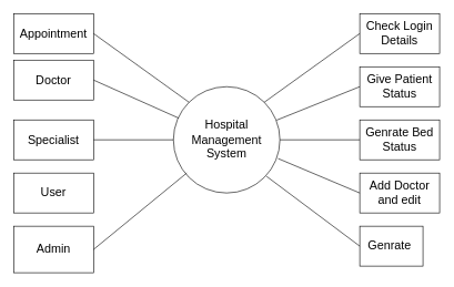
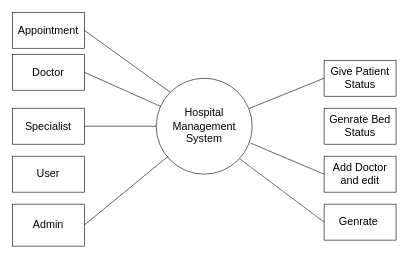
  <mxCell id="0" />
  <mxCell id="1" parent="0" />
  <mxCell id="2" value="&lt;font style=&quot;font-size: 18px;&quot;&gt;Hospital Management System&lt;/font&gt;" style="ellipse;whiteSpace=wrap;html=1;aspect=fixed;" vertex="1" parent="1"><mxGeometry x="260" y="130" width="160" height="160" as="geometry" /></mxCell>
  <mxCell id="3" value="Appointment" style="rounded=0;whiteSpace=wrap;html=1;fontSize=18;" vertex="1" parent="1"><mxGeometry x="20" y="20" width="120" height="60" as="geometry" /></mxCell>
  <mxCell id="4" value="Doctor" style="rounded=0;whiteSpace=wrap;html=1;fontSize=18;" vertex="1" parent="1"><mxGeometry x="20" y="90" width="120" height="60" as="geometry" /></mxCell>
  <mxCell id="5" value="Specialist" style="rounded=0;whiteSpace=wrap;html=1;fontSize=18;" vertex="1" parent="1"><mxGeometry x="20" y="180" width="120" height="60" as="geometry" /></mxCell>
  <mxCell id="6" value="User" style="rounded=0;whiteSpace=wrap;html=1;fontSize=18;" vertex="1" parent="1"><mxGeometry x="20" y="260" width="120" height="60" as="geometry" /></mxCell>
- <mxCell id="7" value="Check Login&lt;br&gt;Details" style="rounded=0;whiteSpace=wrap;html=1;fontSize=18;" vertex="1" parent="1"><mxGeometry x="540" y="20" width="120" height="60" as="geometry" /></mxCell>
  <mxCell id="8" value="Give Patient&lt;br&gt;Status" style="rounded=0;whiteSpace=wrap;html=1;fontSize=18;" vertex="1" parent="1"><mxGeometry x="540" y="100" width="120" height="60" as="geometry" /></mxCell>
  <mxCell id="9" value="Genrate Bed&lt;br&gt;Status" style="rounded=0;whiteSpace=wrap;html=1;fontSize=18;" vertex="1" parent="1"><mxGeometry x="540" y="180" width="120" height="60" as="geometry" /></mxCell>
  <mxCell id="10" value="Add Doctor and edit" style="rounded=0;whiteSpace=wrap;html=1;fontSize=18;" vertex="1" parent="1"><mxGeometry x="540" y="260" width="120" height="60" as="geometry" /></mxCell>
  <mxCell id="11" value="Admin" style="rounded=0;whiteSpace=wrap;html=1;fontSize=18;" vertex="1" parent="1"><mxGeometry x="20" y="340" width="120" height="70" as="geometry" /></mxCell>
- <mxCell id="12" value="Genrate&amp;nbsp;" style="rounded=0;whiteSpace=wrap;html=1;fontSize=18;" vertex="1" parent="1"><mxGeometry x="540" y="340" width="95" height="60" as="geometry" /></mxCell>
+ <mxCell id="12" value="Genrate&amp;nbsp;" style="rounded=0;whiteSpace=wrap;html=1;fontSize=18;" vertex="1" parent="1"><mxGeometry x="540" y="340" width="120" height="60" as="geometry" /></mxCell>
  <mxCell id="13" value="" style="endArrow=none;html=1;rounded=0;fontSize=18;entryX=0.05;entryY=0.296;entryDx=0;entryDy=0;entryPerimeter=0;exitX=1;exitY=0.5;exitDx=0;exitDy=0;" edge="1" parent="1" source="4" target="2"><mxGeometry width="50" height="50" relative="1" as="geometry"><mxPoint x="170" y="210" as="sourcePoint" /><mxPoint x="220" y="160" as="targetPoint" /></mxGeometry></mxCell>
  <mxCell id="14" value="" style="endArrow=none;html=1;rounded=0;fontSize=18;entryX=0;entryY=0.5;entryDx=0;entryDy=0;exitX=1;exitY=0.5;exitDx=0;exitDy=0;" edge="1" parent="1" source="5" target="2"><mxGeometry width="50" height="50" relative="1" as="geometry"><mxPoint x="160" y="250" as="sourcePoint" /><mxPoint x="210" y="200" as="targetPoint" /></mxGeometry></mxCell>
  <mxCell id="15" value="" style="endArrow=none;html=1;rounded=0;fontSize=18;exitX=1;exitY=0.5;exitDx=0;exitDy=0;" edge="1" parent="1" source="11"><mxGeometry width="50" height="50" relative="1" as="geometry"><mxPoint x="230" y="310" as="sourcePoint" /><mxPoint x="280" y="260" as="targetPoint" /></mxGeometry></mxCell>
  <mxCell id="16" value="" style="endArrow=none;html=1;rounded=0;fontSize=18;entryX=0;entryY=0;entryDx=0;entryDy=0;" edge="1" parent="1" target="2"><mxGeometry width="50" height="50" relative="1" as="geometry"><mxPoint x="140" y="50" as="sourcePoint" /><mxPoint x="190" y="0" as="targetPoint" /></mxGeometry></mxCell>
  <mxCell id="17" value="" style="endArrow=none;html=1;rounded=0;fontSize=18;entryX=0;entryY=0.5;entryDx=0;entryDy=0;" edge="1" parent="1" target="12"><mxGeometry width="50" height="50" relative="1" as="geometry"><mxPoint x="400" y="265" as="sourcePoint" /><mxPoint x="450" y="215" as="targetPoint" /></mxGeometry></mxCell>
  <mxCell id="18" value="" style="endArrow=none;html=1;rounded=0;fontSize=18;entryX=0;entryY=0.5;entryDx=0;entryDy=0;exitX=0.983;exitY=0.676;exitDx=0;exitDy=0;exitPerimeter=0;" edge="1" parent="1" source="2" target="10"><mxGeometry width="50" height="50" relative="1" as="geometry"><mxPoint x="410" y="250" as="sourcePoint" /><mxPoint x="430" y="140" as="targetPoint" /></mxGeometry></mxCell>
- <mxCell id="19" value="" style="endArrow=none;html=1;rounded=0;fontSize=18;exitX=1;exitY=0.5;exitDx=0;exitDy=0;entryX=0;entryY=0.5;entryDx=0;entryDy=0;" edge="1" parent="1" source="2" target="9"><mxGeometry width="50" height="50" relative="1" as="geometry"><mxPoint x="380" y="190" as="sourcePoint" /><mxPoint x="430" y="140" as="targetPoint" /></mxGeometry></mxCell>
  <mxCell id="20" value="" style="endArrow=none;html=1;rounded=0;fontSize=18;entryX=0;entryY=0.5;entryDx=0;entryDy=0;exitX=0.969;exitY=0.315;exitDx=0;exitDy=0;exitPerimeter=0;" edge="1" parent="1" source="2" target="8"><mxGeometry width="50" height="50" relative="1" as="geometry"><mxPoint x="420" y="180" as="sourcePoint" /><mxPoint x="500" y="130" as="targetPoint" /></mxGeometry></mxCell>
- <mxCell id="21" value="" style="endArrow=none;html=1;rounded=0;fontSize=18;exitX=1;exitY=0;exitDx=0;exitDy=0;entryX=0;entryY=0.5;entryDx=0;entryDy=0;" edge="1" parent="1" source="2" target="7"><mxGeometry width="50" height="50" relative="1" as="geometry"><mxPoint x="420" y="150" as="sourcePoint" /><mxPoint x="470" y="100" as="targetPoint" /></mxGeometry></mxCell>
